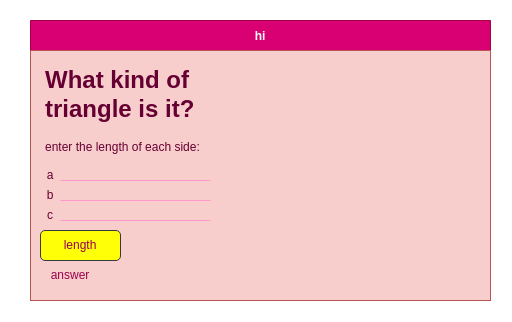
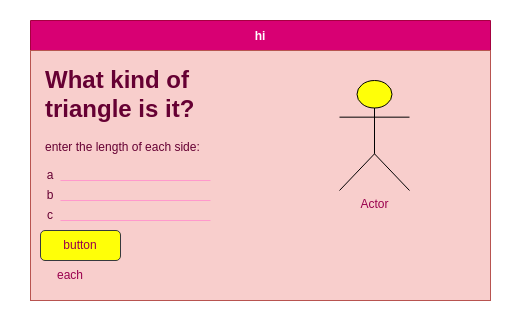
  <mxCell id="0" />
  <mxCell id="1" parent="0" />
  <mxCell id="2" value="hi" style="swimlane;fillColor=#d80073;fontColor=#ffffff;strokeColor=#A50040;startSize=30;" parent="1" vertex="1"><mxGeometry x="30" y="20" width="460" height="240" as="geometry" /></mxCell>
  <mxCell id="3" value="" style="rounded=0;whiteSpace=wrap;html=1;fillColor=#f8cecc;strokeColor=#b85450;" vertex="1" parent="1"><mxGeometry x="30" y="50" width="460" height="250" as="geometry" /></mxCell>
  <mxCell id="4" value="&lt;h1&gt;What kind of triangle is it?&lt;/h1&gt;&lt;p&gt;enter the length of each side:&lt;/p&gt;" style="text;html=1;strokeColor=none;fillColor=none;spacing=5;spacingTop=-20;whiteSpace=wrap;overflow=hidden;rounded=0;fontColor=#660033;" vertex="1" parent="1"><mxGeometry x="40" y="60" width="210" height="150" as="geometry" /></mxCell>
  <mxCell id="5" value="a" style="text;html=1;strokeColor=none;fillColor=none;align=center;verticalAlign=middle;whiteSpace=wrap;rounded=0;fontColor=#660033;" vertex="1" parent="1"><mxGeometry x="20" y="160" width="60" height="30" as="geometry" /></mxCell>
  <mxCell id="6" value="" style="endArrow=none;html=1;fontColor=#660033;strokeColor=#FF99CC;" edge="1" parent="1"><mxGeometry width="50" height="50" relative="1" as="geometry"><mxPoint x="60" y="180" as="sourcePoint" /><mxPoint x="210" y="180" as="targetPoint" /></mxGeometry></mxCell>
  <mxCell id="7" value="b" style="text;html=1;strokeColor=none;fillColor=none;align=center;verticalAlign=middle;whiteSpace=wrap;rounded=0;fontColor=#660033;" vertex="1" parent="1"><mxGeometry x="20" y="180" width="60" height="30" as="geometry" /></mxCell>
  <mxCell id="8" value="" style="endArrow=none;html=1;fontColor=#660033;strokeColor=#FF99CC;" edge="1" parent="1"><mxGeometry width="50" height="50" relative="1" as="geometry"><mxPoint x="60" y="200" as="sourcePoint" /><mxPoint x="210" y="200" as="targetPoint" /></mxGeometry></mxCell>
  <mxCell id="9" value="c" style="text;html=1;strokeColor=none;fillColor=none;align=center;verticalAlign=middle;whiteSpace=wrap;rounded=0;fontColor=#660033;" vertex="1" parent="1"><mxGeometry x="20" y="200" width="60" height="30" as="geometry" /></mxCell>
  <mxCell id="10" value="" style="endArrow=none;html=1;fontColor=#660033;strokeColor=#FF99CC;" edge="1" parent="1"><mxGeometry width="50" height="50" relative="1" as="geometry"><mxPoint x="60" y="220" as="sourcePoint" /><mxPoint x="210" y="220" as="targetPoint" /></mxGeometry></mxCell>
- <mxCell id="11" value="&lt;font color=&quot;#99004d&quot;&gt;length&lt;/font&gt;" style="rounded=1;whiteSpace=wrap;html=1;fillColor=#FFFF08;strokeColor=#36393d;" vertex="1" parent="1"><mxGeometry x="40" y="230" width="80" height="30" as="geometry" /></mxCell>
- <mxCell id="12" value="answer" style="text;html=1;strokeColor=none;fillColor=none;align=center;verticalAlign=middle;whiteSpace=wrap;rounded=0;fontColor=#99004D;" vertex="1" parent="1"><mxGeometry x="40" y="260" width="60" height="30" as="geometry" /></mxCell>
+ <mxCell id="11" value="&lt;font color=&quot;#99004d&quot;&gt;button&lt;/font&gt;" style="rounded=1;whiteSpace=wrap;html=1;fillColor=#FFFF08;strokeColor=#36393d;" vertex="1" parent="1"><mxGeometry x="40" y="230" width="80" height="30" as="geometry" /></mxCell>
+ <mxCell id="12" value="each" style="text;html=1;strokeColor=none;fillColor=none;align=center;verticalAlign=middle;whiteSpace=wrap;rounded=0;fontColor=#99004D;" vertex="1" parent="1"><mxGeometry x="40" y="260" width="60" height="30" as="geometry" /></mxCell>
+ <mxCell id="13" value="Actor" style="shape=umlActor;verticalLabelPosition=bottom;verticalAlign=top;html=1;outlineConnect=0;fontColor=#99004D;fillColor=#FFFF08;" vertex="1" parent="1"><mxGeometry x="339" y="80" width="70" height="110" as="geometry" /></mxCell>
